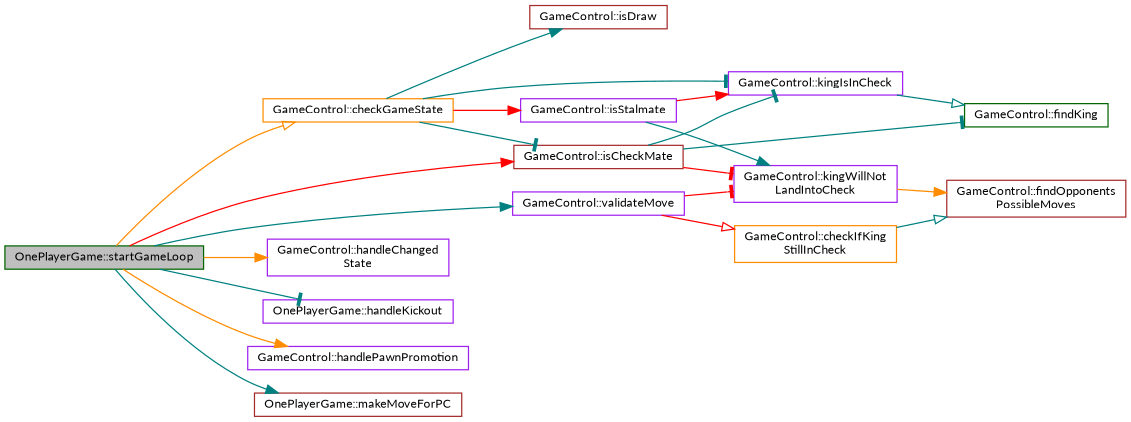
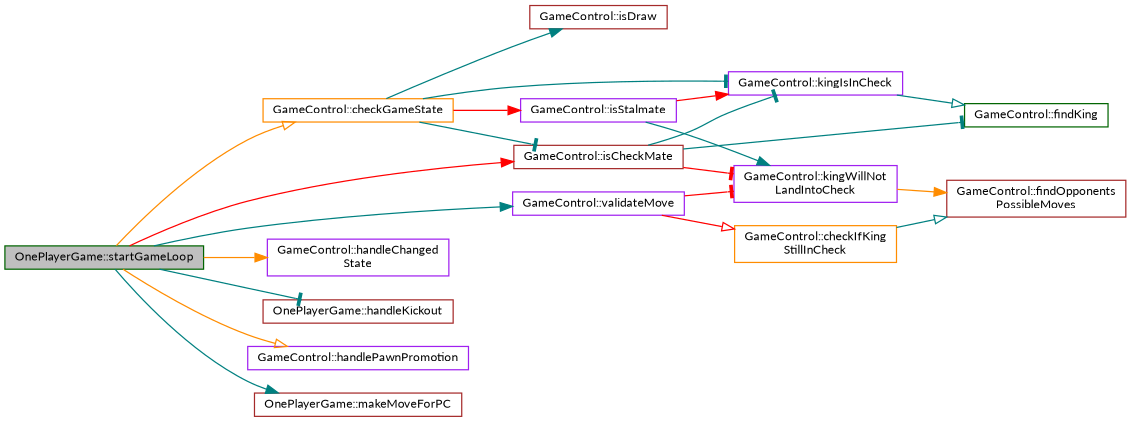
  digraph {
    fontname=Lato
    rankdir=LR
    node [color=purple fillcolor=white fontname=Lato fontsize=10 shape=record style=filled]
    edge [arrowhead=normal color=teal fontname=Lato fontsize=10 labelfontname=Helvetica labelfontsize=10 style=solid]
    n1 [color=darkgreen fillcolor=grey75 fontcolor=black height=0.2 label="OnePlayerGame::startGameLoop" width=0.4]
    n2 [color=darkorange height=0.2 label="GameControl::checkGameState" width=0.4]
    n3 [color=brown height=0.2 label="GameControl::isCheckMate" width=0.4]
    n4 [height=0.2 label="GameControl::handleChanged\lState" width=0.4]
-   n5 [height=0.2 label="OnePlayerGame::handleKickout" width=0.4]
+   n5 [color=brown height=0.2 label="OnePlayerGame::handleKickout" width=0.4]
    n6 [height=0.2 label="GameControl::handlePawnPromotion" width=0.4]
    n7 [color=brown height=0.2 label="OnePlayerGame::makeMoveForPC" width=0.4]
    n8 [height=0.2 label="GameControl::validateMove" width=0.4]
    n9 [height=0.2 label="GameControl::isStalmate" width=0.4]
    n10 [height=0.2 label="GameControl::kingIsInCheck" width=0.4]
    n11 [color=brown height=0.2 label="GameControl::isDraw" width=0.4]
    n12 [color=darkgreen height=0.2 label="GameControl::findKing" width=0.4]
    n13 [height=0.2 label="GameControl::kingWillNot\lLandIntoCheck" width=0.4]
    n14 [color=darkorange height=0.2 label="GameControl::checkIfKing\lStillInCheck" width=0.4]
    n15 [color=brown height=0.2 label="GameControl::findOpponents\lPossibleMoves" width=0.4]
    n1 -> n2 [arrowhead=onormal color=darkorange]
    n1 -> n3 [color=red]
    n1 -> n4 [color=darkorange]
    n1 -> n5 [arrowhead=tee]
-   n1 -> n6 [color=darkorange]
+   n1 -> n6 [arrowhead=onormal color=darkorange]
    n1 -> n7
    n1 -> n8
    n2 -> n3 [arrowhead=tee]
    n2 -> n9 [color=red]
    n2 -> n10 [arrowhead=tee]
    n2 -> n11
    n3 -> n10 [arrowhead=tee]
    n3 -> n12 [arrowhead=tee]
    n3 -> n13 [arrowhead=tee color=red]
    n8 -> n13 [arrowhead=tee color=red]
    n8 -> n14 [arrowhead=onormal color=red]
    n9 -> n10 [color=red]
    n9 -> n13
    n10 -> n12 [arrowhead=onormal]
    n13 -> n15 [color=darkorange]
    n14 -> n15 [arrowhead=onormal]
  }
